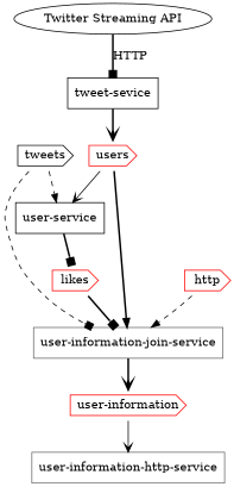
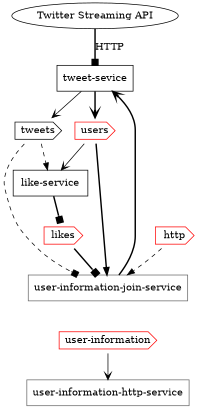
  digraph {
    node [color=black shape=cds]
    edge [arrowhead=vee style=bold]
    n1 [label="Twitter Streaming API" shape=""]
    n2 [label="tweet-sevice" shape=box]
    n3 [label=tweets]
    n4 [color=red label=users]
-   n5 [label="user-service" shape=box]
+   n5 [label="like-service" shape=box]
    n6 [color=gray40 label="user-information-join-service" shape=box]
    n7 [color=red label=http]
    n8 [color=red label=likes]
    n9 [color=gray40 label="user-information-http-service" shape=box]
    n10 [color=red label="user-information"]
    n1 -> n2 [arrowhead=box label=HTTP]
+   n2 -> n3 [style=solid]
    n2 -> n4
    n3 -> n5 [arrowhead=normal style=dashed]
    n3 -> n6 [arrowhead=box style=dashed]
    n4 -> n5 [style=solid]
    n4 -> n6 [arrowhead=normal]
    n5 -> n8 [arrowhead=box]
-   n6 -> n10
+   n6 -> n2
    n7 -> n6 [arrowhead=normal style=dashed]
    n8 -> n6 [arrowhead=box]
    n10 -> n9 [style=solid]
  }
